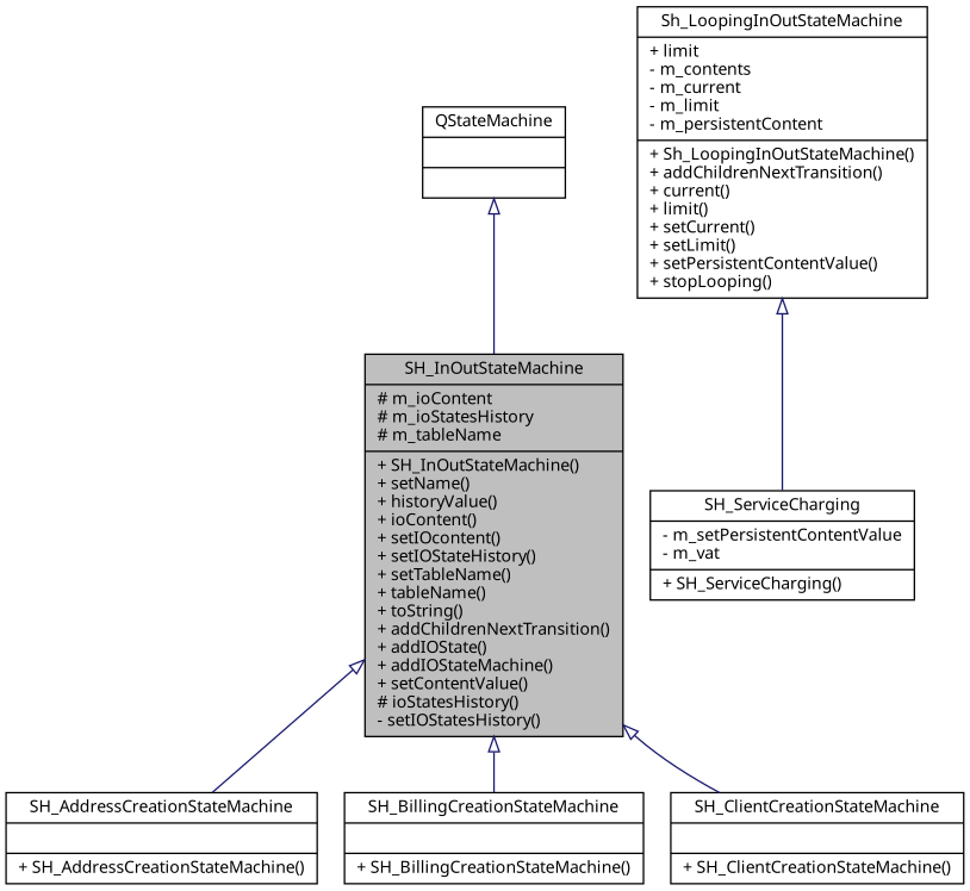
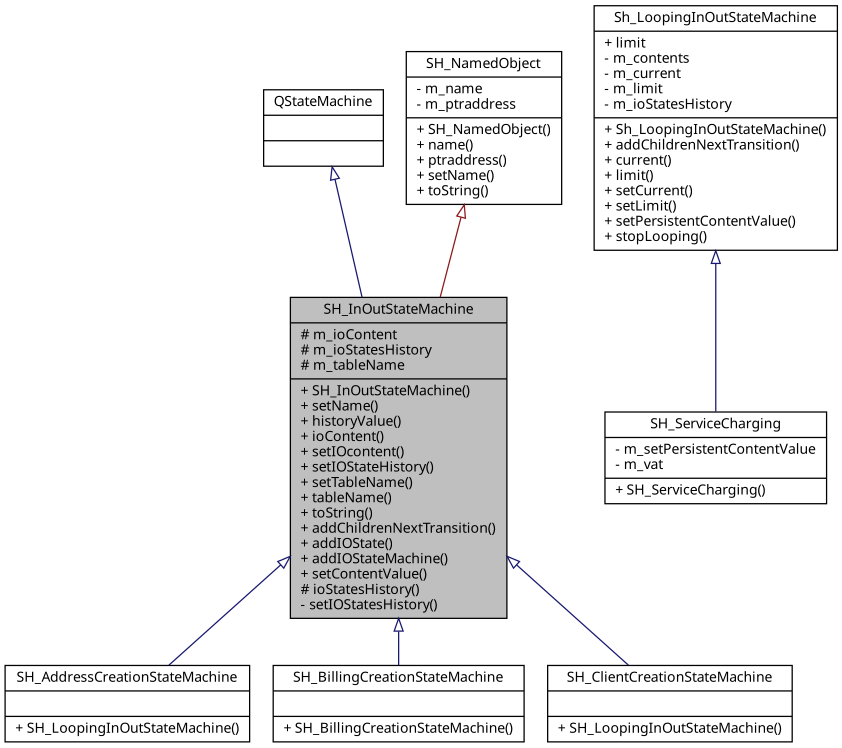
  digraph {
    node [color=black fontname=Verdana fontsize=11 shape=record]
    edge [arrowtail=onormal color=midnightblue dir=back fontname=Verdana fontsize=11 labelfontname=Verdana labelfontsize=11 style=solid]
    n1 [fillcolor=grey75 fontcolor=black height=0.2 label="{SH_InOutStateMachine\n|# m_ioContent\l# m_ioStatesHistory\l# m_tableName\l|+ SH_InOutStateMachine()\l+ setName()\l+ historyValue()\l+ ioContent()\l+ setIOcontent()\l+ setIOStateHistory()\l+ setTableName()\l+ tableName()\l+ toString()\l+ addChildrenNextTransition()\l+ addIOState()\l+ addIOStateMachine()\l+ setContentValue()\l# ioStatesHistory()\l- setIOStatesHistory()\l}" style=filled width=0.4]
-   n2 [height=0.2 label="{SH_AddressCreationStateMachine\n||+ SH_AddressCreationStateMachine()\l}" width=0.4]
+   n2 [height=0.2 label="{SH_AddressCreationStateMachine\n||+ SH_LoopingInOutStateMachine()\l}" width=0.4]
    n3 [height=0.2 label="{SH_BillingCreationStateMachine\n||+ SH_BillingCreationStateMachine()\l}" width=0.4]
-   n4 [height=0.2 label="{SH_ClientCreationStateMachine\n||+ SH_ClientCreationStateMachine()\l}" width=0.4]
-   n5 [height=0.2 label="{Sh_LoopingInOutStateMachine\n|+ limit\l- m_contents\l- m_current\l- m_limit\l- m_persistentContent\l|+ Sh_LoopingInOutStateMachine()\l+ addChildrenNextTransition()\l+ current()\l+ limit()\l+ setCurrent()\l+ setLimit()\l+ setPersistentContentValue()\l+ stopLooping()\l}" width=0.4]
+   n4 [height=0.2 label="{SH_ClientCreationStateMachine\n||+ SH_LoopingInOutStateMachine()\l}" width=0.4]
+   n5 [height=0.2 label="{Sh_LoopingInOutStateMachine\n|+ limit\l- m_contents\l- m_current\l- m_limit\l- m_ioStatesHistory\l|+ Sh_LoopingInOutStateMachine()\l+ addChildrenNextTransition()\l+ current()\l+ limit()\l+ setCurrent()\l+ setLimit()\l+ setPersistentContentValue()\l+ stopLooping()\l}" width=0.4]
    n6 [height=0.2 label="{SH_ServiceCharging\n|- m_setPersistentContentValue\l- m_vat\l|+ SH_ServiceCharging()\l}" width=0.4]
    n7 [height=0.2 label="{QStateMachine\n||}" width=0.4]
+   n8 [height=0.2 label="{SH_NamedObject\n|- m_name\l- m_ptraddress\l|+ SH_NamedObject()\l+ name()\l+ ptraddress()\l+ setName()\l+ toString()\l}" width=0.4]
    n1 -> n2
    n1 -> n3
    n1 -> n4
    n5 -> n6
    n7 -> n1
+   n8 -> n1 [color=firebrick4]
  }
